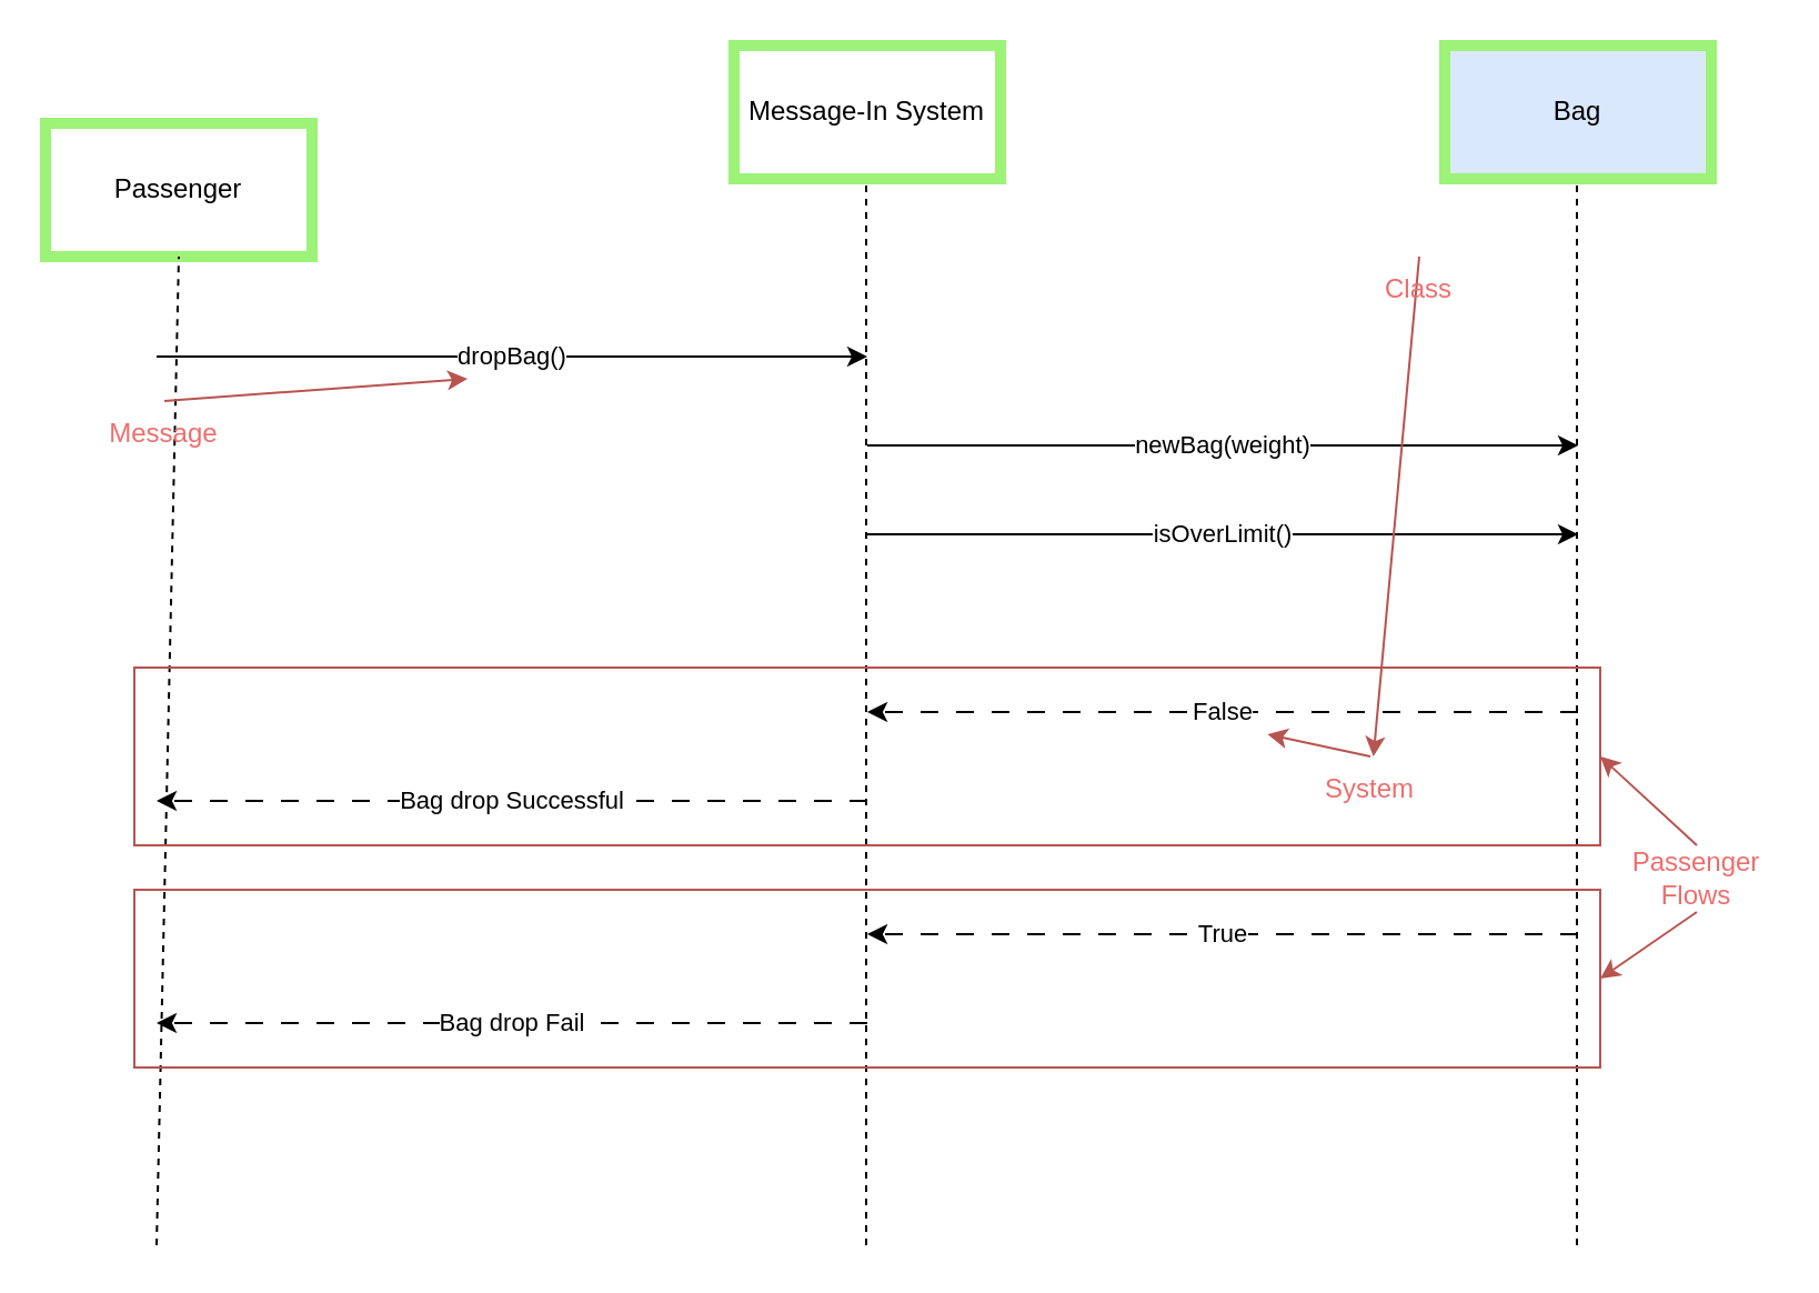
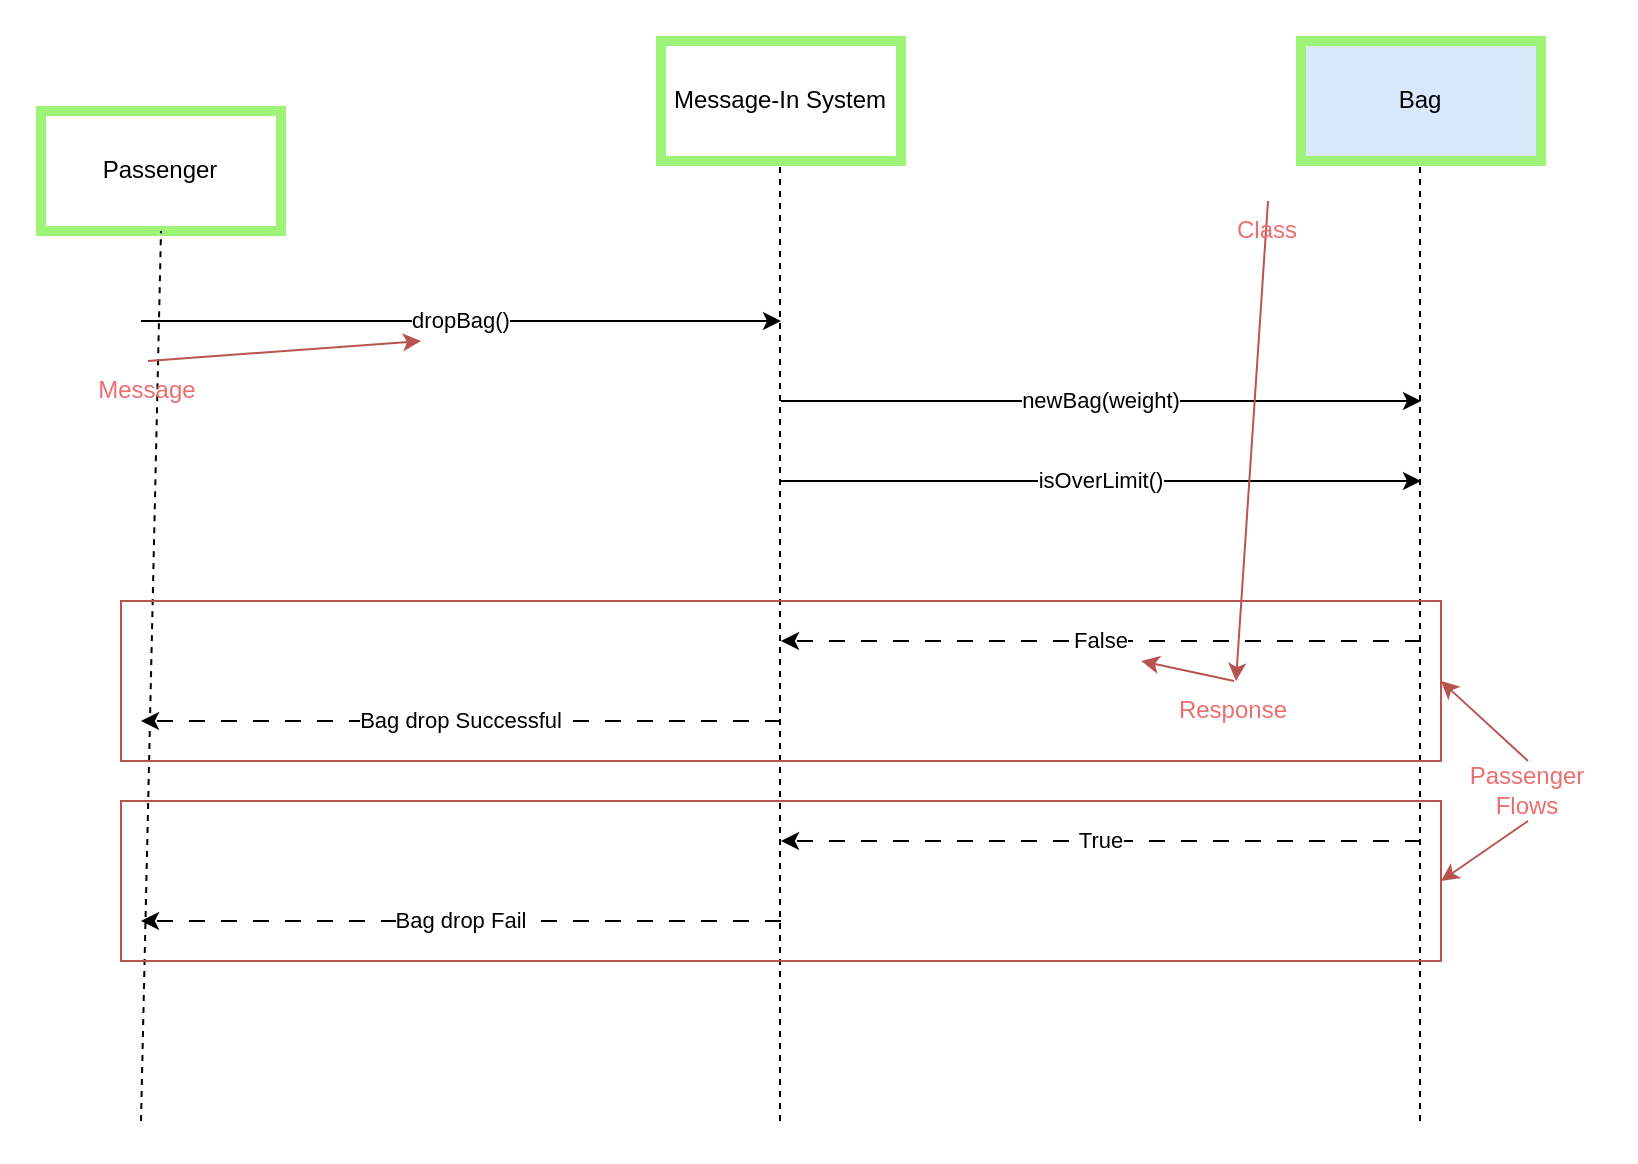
  <mxCell id="0" />
  <mxCell id="1" parent="0" />
  <mxCell id="2" value="Passenger" style="rounded=0;whiteSpace=wrap;html=1;strokeColor=#9DF278;strokeWidth=5;" parent="1" vertex="1"><mxGeometry x="20" y="55" width="120" height="60" as="geometry" /></mxCell>
  <mxCell id="3" value="Message-In System" style="rounded=0;whiteSpace=wrap;html=1;strokeColor=#9DF278;strokeWidth=5;" parent="1" vertex="1"><mxGeometry x="330" y="20" width="120" height="60" as="geometry" /></mxCell>
  <mxCell id="4" value="Bag" style="rounded=0;whiteSpace=wrap;html=1;strokeColor=#9df278;strokeWidth=5;fillColor=#dae8fc;" parent="1" vertex="1"><mxGeometry x="650" y="20" width="120" height="60" as="geometry" /></mxCell>
  <mxCell id="5" value="" style="endArrow=none;dashed=1;html=1;rounded=0;entryX=0.5;entryY=1;entryDx=0;entryDy=0;" parent="1" target="2" edge="1"><mxGeometry width="50" height="50" relative="1" as="geometry"><mxPoint x="70" y="560" as="sourcePoint" /><mxPoint x="410" y="250" as="targetPoint" /></mxGeometry></mxCell>
  <mxCell id="6" value="" style="endArrow=none;dashed=1;html=1;rounded=0;entryX=0.5;entryY=1;entryDx=0;entryDy=0;" parent="1" edge="1"><mxGeometry width="50" height="50" relative="1" as="geometry"><mxPoint x="389.5" y="560" as="sourcePoint" /><mxPoint x="389.5" y="80" as="targetPoint" /></mxGeometry></mxCell>
  <mxCell id="7" value="" style="endArrow=none;dashed=1;html=1;rounded=0;entryX=0.5;entryY=1;entryDx=0;entryDy=0;" parent="1" edge="1"><mxGeometry width="50" height="50" relative="1" as="geometry"><mxPoint x="709.5" y="560" as="sourcePoint" /><mxPoint x="709.5" y="80" as="targetPoint" /></mxGeometry></mxCell>
  <mxCell id="8" value="dropBag()" style="endArrow=classic;html=1;rounded=0;" parent="1" edge="1"><mxGeometry width="50" height="50" relative="1" as="geometry"><mxPoint x="70" y="160" as="sourcePoint" /><mxPoint x="390" y="160" as="targetPoint" /></mxGeometry></mxCell>
  <mxCell id="9" value="newBag(weight)" style="endArrow=classic;html=1;rounded=0;" parent="1" edge="1"><mxGeometry width="50" height="50" relative="1" as="geometry"><mxPoint x="390" y="200" as="sourcePoint" /><mxPoint x="710" y="200" as="targetPoint" /></mxGeometry></mxCell>
  <mxCell id="10" value="isOverLimit()" style="endArrow=classic;html=1;rounded=0;" parent="1" edge="1"><mxGeometry width="50" height="50" relative="1" as="geometry"><mxPoint x="390" y="240" as="sourcePoint" /><mxPoint x="710" y="240" as="targetPoint" /></mxGeometry></mxCell>
  <mxCell id="11" value="False" style="endArrow=classic;html=1;rounded=0;dashed=1;dashPattern=8 8;" parent="1" edge="1"><mxGeometry width="50" height="50" relative="1" as="geometry"><mxPoint x="710" y="320" as="sourcePoint" /><mxPoint x="390" y="320" as="targetPoint" /></mxGeometry></mxCell>
  <mxCell id="12" value="Bag drop Successful" style="endArrow=classic;html=1;rounded=0;dashed=1;dashPattern=8 8;" parent="1" edge="1"><mxGeometry width="50" height="50" relative="1" as="geometry"><mxPoint x="390" y="360" as="sourcePoint" /><mxPoint x="70" y="360" as="targetPoint" /></mxGeometry></mxCell>
  <mxCell id="13" value="True" style="endArrow=classic;html=1;rounded=0;dashed=1;dashPattern=8 8;" parent="1" edge="1"><mxGeometry width="50" height="50" relative="1" as="geometry"><mxPoint x="710" y="420" as="sourcePoint" /><mxPoint x="390" y="420" as="targetPoint" /></mxGeometry></mxCell>
  <mxCell id="14" value="Bag drop Fail" style="endArrow=classic;html=1;rounded=0;dashed=1;dashPattern=8 8;" parent="1" edge="1"><mxGeometry width="50" height="50" relative="1" as="geometry"><mxPoint x="390" y="460" as="sourcePoint" /><mxPoint x="70" y="460" as="targetPoint" /></mxGeometry></mxCell>
  <mxCell id="15" value="" style="rounded=0;whiteSpace=wrap;html=1;fillColor=none;strokeColor=#B85450;" parent="1" vertex="1"><mxGeometry x="60" y="300" width="660" height="80" as="geometry" /></mxCell>
  <mxCell id="16" value="" style="rounded=0;whiteSpace=wrap;html=1;fillColor=none;strokeColor=#b85450;" parent="1" vertex="1"><mxGeometry x="60" y="400" width="660" height="80" as="geometry" /></mxCell>
  <mxCell id="17" value="" style="endArrow=classic;html=1;rounded=0;entryX=1;entryY=0.5;entryDx=0;entryDy=0;exitX=0.5;exitY=0;exitDx=0;exitDy=0;fillColor=#f8cecc;strokeColor=#b85450;" parent="1" source="19" target="15" edge="1"><mxGeometry width="50" height="50" relative="1" as="geometry"><mxPoint x="750" y="380" as="sourcePoint" /><mxPoint x="410" y="250" as="targetPoint" /></mxGeometry></mxCell>
  <mxCell id="18" value="" style="endArrow=classic;html=1;rounded=0;entryX=1;entryY=0.5;entryDx=0;entryDy=0;exitX=0.5;exitY=1;exitDx=0;exitDy=0;fillColor=#f8cecc;strokeColor=#b85450;" parent="1" source="19" target="16" edge="1"><mxGeometry width="50" height="50" relative="1" as="geometry"><mxPoint x="750" y="420" as="sourcePoint" /><mxPoint x="730" y="350" as="targetPoint" /></mxGeometry></mxCell>
  <mxCell id="19" value="&lt;font color=&quot;#ec6f6f&quot;&gt;Passenger&lt;br&gt;Flows&lt;/font&gt;" style="rounded=1;whiteSpace=wrap;html=1;fillColor=none;strokeColor=none;" parent="1" vertex="1"><mxGeometry x="730" y="380" width="67" height="30" as="geometry" /></mxCell>
  <mxCell id="20" value="" style="endArrow=classic;html=1;rounded=0;fillColor=#f8cecc;strokeColor=#b85450;exitX=0.5;exitY=0;exitDx=0;exitDy=0;" parent="1" source="21" target="24" edge="1"><mxGeometry width="50" height="50" relative="1" as="geometry"><mxPoint x="630" y="100" as="sourcePoint" /><mxPoint x="730" y="140" as="targetPoint" /></mxGeometry></mxCell>
- <mxCell id="21" value="&lt;font color=&quot;#ec6f6f&quot;&gt;Class&lt;/font&gt;" style="rounded=1;whiteSpace=wrap;html=1;fillColor=none;strokeColor=none;" parent="1" vertex="1"><mxGeometry x="605" y="115" width="67" height="30" as="geometry" /></mxCell>
+ <mxCell id="21" value="&lt;font color=&quot;#ec6f6f&quot;&gt;Class&lt;/font&gt;" style="rounded=1;whiteSpace=wrap;html=1;fillColor=none;strokeColor=none;" parent="1" vertex="1"><mxGeometry x="600" y="100" width="67" height="30" as="geometry" /></mxCell>
  <mxCell id="22" value="&lt;font color=&quot;#ec6f6f&quot;&gt;Message&lt;/font&gt;" style="rounded=1;whiteSpace=wrap;html=1;fillColor=none;strokeColor=none;" parent="1" vertex="1"><mxGeometry x="40" y="180" width="67" height="30" as="geometry" /></mxCell>
  <mxCell id="23" value="" style="endArrow=classic;html=1;rounded=0;fillColor=#f8cecc;strokeColor=#b85450;exitX=0.5;exitY=0;exitDx=0;exitDy=0;" parent="1" source="22" edge="1"><mxGeometry width="50" height="50" relative="1" as="geometry"><mxPoint x="643.5" y="110" as="sourcePoint" /><mxPoint x="210" y="170" as="targetPoint" /></mxGeometry></mxCell>
- <mxCell id="24" value="&lt;font color=&quot;#ec6f6f&quot;&gt;System&lt;/font&gt;" style="rounded=1;whiteSpace=wrap;html=1;fillColor=none;strokeColor=none;" parent="1" vertex="1"><mxGeometry x="583" y="340" width="67" height="30" as="geometry" /></mxCell>
+ <mxCell id="24" value="&lt;font color=&quot;#ec6f6f&quot;&gt;Response&lt;/font&gt;" style="rounded=1;whiteSpace=wrap;html=1;fillColor=none;strokeColor=none;" parent="1" vertex="1"><mxGeometry x="583" y="340" width="67" height="30" as="geometry" /></mxCell>
  <mxCell id="25" value="" style="endArrow=classic;html=1;rounded=0;fillColor=#f8cecc;strokeColor=#b85450;exitX=0.5;exitY=0;exitDx=0;exitDy=0;entryX=0.773;entryY=0.375;entryDx=0;entryDy=0;entryPerimeter=0;" parent="1" source="24" target="15" edge="1"><mxGeometry width="50" height="50" relative="1" as="geometry"><mxPoint x="173.5" y="190" as="sourcePoint" /><mxPoint x="220" y="180" as="targetPoint" /></mxGeometry></mxCell>
